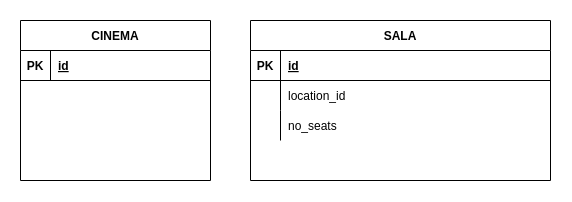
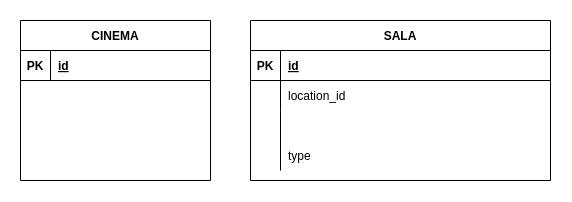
  <mxCell id="0" />
  <mxCell id="1" parent="0" />
  <mxCell id="2" value="CINEMA" style="shape=table;startSize=30;container=1;collapsible=1;childLayout=tableLayout;fixedRows=1;rowLines=0;fontStyle=1;align=center;resizeLast=1;" vertex="1" parent="1"><mxGeometry x="20" y="20" width="190" height="160" as="geometry" /></mxCell>
  <mxCell id="3" value="" style="shape=partialRectangle;collapsible=0;dropTarget=0;pointerEvents=0;fillColor=none;points=[[0,0.5],[1,0.5]];portConstraint=eastwest;top=0;left=0;right=0;bottom=1;" vertex="1" parent="2"><mxGeometry y="30" width="190" height="30" as="geometry" /></mxCell>
  <mxCell id="4" value="PK" style="shape=partialRectangle;overflow=hidden;connectable=0;fillColor=none;top=0;left=0;bottom=0;right=0;fontStyle=1;" vertex="1" parent="3"><mxGeometry width="30" height="30" as="geometry" /></mxCell>
  <mxCell id="5" value="id" style="shape=partialRectangle;overflow=hidden;connectable=0;fillColor=none;top=0;left=0;bottom=0;right=0;align=left;spacingLeft=6;fontStyle=5;" vertex="1" parent="3"><mxGeometry x="30" width="160" height="30" as="geometry" /></mxCell>
  <mxCell id="6" value="" style="shape=partialRectangle;collapsible=0;dropTarget=0;pointerEvents=0;fillColor=none;points=[[0,0.5],[1,0.5]];portConstraint=eastwest;top=0;left=0;right=0;bottom=0;" vertex="1" parent="2"><mxGeometry y="60" width="190" height="30" as="geometry" /></mxCell>
  <mxCell id="7" value="" style="shape=partialRectangle;overflow=hidden;connectable=0;fillColor=none;top=0;left=0;bottom=0;right=0;" vertex="1" parent="6"><mxGeometry width="30" height="30" as="geometry" /></mxCell>
  <mxCell id="8" value="" style="shape=partialRectangle;collapsible=0;dropTarget=0;pointerEvents=0;fillColor=none;points=[[0,0.5],[1,0.5]];portConstraint=eastwest;top=0;left=0;right=0;bottom=0;" vertex="1" parent="2"><mxGeometry y="90" width="190" height="30" as="geometry" /></mxCell>
  <mxCell id="9" value="" style="shape=partialRectangle;overflow=hidden;connectable=0;fillColor=none;top=0;left=0;bottom=0;right=0;" vertex="1" parent="8"><mxGeometry width="30" height="30" as="geometry" /></mxCell>
  <mxCell id="10" value="" style="shape=partialRectangle;collapsible=0;dropTarget=0;pointerEvents=0;fillColor=none;points=[[0,0.5],[1,0.5]];portConstraint=eastwest;top=0;left=0;right=0;bottom=0;" vertex="1" parent="2"><mxGeometry y="120" width="190" height="30" as="geometry" /></mxCell>
  <mxCell id="11" value="" style="shape=partialRectangle;overflow=hidden;connectable=0;fillColor=none;top=0;left=0;bottom=0;right=0;" vertex="1" parent="10"><mxGeometry width="30" height="30" as="geometry" /></mxCell>
  <mxCell id="12" value="SALA" style="shape=table;startSize=30;container=1;collapsible=1;childLayout=tableLayout;fixedRows=1;rowLines=0;fontStyle=1;align=center;resizeLast=1;" vertex="1" parent="1"><mxGeometry x="250" y="20" width="300" height="160" as="geometry" /></mxCell>
  <mxCell id="13" value="" style="shape=partialRectangle;collapsible=0;dropTarget=0;pointerEvents=0;fillColor=none;points=[[0,0.5],[1,0.5]];portConstraint=eastwest;top=0;left=0;right=0;bottom=1;" vertex="1" parent="12"><mxGeometry y="30" width="300" height="30" as="geometry" /></mxCell>
  <mxCell id="14" value="PK" style="shape=partialRectangle;overflow=hidden;connectable=0;fillColor=none;top=0;left=0;bottom=0;right=0;fontStyle=1;" vertex="1" parent="13"><mxGeometry width="30" height="30" as="geometry" /></mxCell>
  <mxCell id="15" value="id" style="shape=partialRectangle;overflow=hidden;connectable=0;fillColor=none;top=0;left=0;bottom=0;right=0;align=left;spacingLeft=6;fontStyle=5;" vertex="1" parent="13"><mxGeometry x="30" width="270" height="30" as="geometry" /></mxCell>
  <mxCell id="16" value="" style="shape=partialRectangle;collapsible=0;dropTarget=0;pointerEvents=0;fillColor=none;points=[[0,0.5],[1,0.5]];portConstraint=eastwest;top=0;left=0;right=0;bottom=0;" vertex="1" parent="12"><mxGeometry y="60" width="300" height="30" as="geometry" /></mxCell>
  <mxCell id="17" value="" style="shape=partialRectangle;overflow=hidden;connectable=0;fillColor=none;top=0;left=0;bottom=0;right=0;" vertex="1" parent="16"><mxGeometry width="30" height="30" as="geometry" /></mxCell>
  <mxCell id="18" value="location_id " style="shape=partialRectangle;overflow=hidden;connectable=0;fillColor=none;top=0;left=0;bottom=0;right=0;align=left;spacingLeft=6;" vertex="1" parent="16"><mxGeometry x="30" width="270" height="30" as="geometry" /></mxCell>
  <mxCell id="19" value="" style="shape=partialRectangle;collapsible=0;dropTarget=0;pointerEvents=0;fillColor=none;points=[[0,0.5],[1,0.5]];portConstraint=eastwest;top=0;left=0;right=0;bottom=0;" vertex="1" parent="12"><mxGeometry y="90" width="300" height="30" as="geometry" /></mxCell>
  <mxCell id="20" value="" style="shape=partialRectangle;overflow=hidden;connectable=0;fillColor=none;top=0;left=0;bottom=0;right=0;" vertex="1" parent="19"><mxGeometry width="30" height="30" as="geometry" /></mxCell>
- <mxCell id="21" value="no_seats" style="shape=partialRectangle;overflow=hidden;connectable=0;fillColor=none;top=0;left=0;bottom=0;right=0;align=left;spacingLeft=6;" vertex="1" parent="19"><mxGeometry x="30" width="270" height="30" as="geometry" /></mxCell>
  <mxCell id="22" value="" style="shape=partialRectangle;collapsible=0;dropTarget=0;pointerEvents=0;fillColor=none;points=[[0,0.5],[1,0.5]];portConstraint=eastwest;top=0;left=0;right=0;bottom=0;" vertex="1" parent="12"><mxGeometry y="120" width="300" height="30" as="geometry" /></mxCell>
  <mxCell id="23" value="" style="shape=partialRectangle;overflow=hidden;connectable=0;fillColor=none;top=0;left=0;bottom=0;right=0;" vertex="1" parent="22"><mxGeometry width="30" height="30" as="geometry" /></mxCell>
+ <mxCell id="24" value="type" style="shape=partialRectangle;overflow=hidden;connectable=0;fillColor=none;top=0;left=0;bottom=0;right=0;align=left;spacingLeft=6;" vertex="1" parent="22"><mxGeometry x="30" width="270" height="30" as="geometry" /></mxCell>
